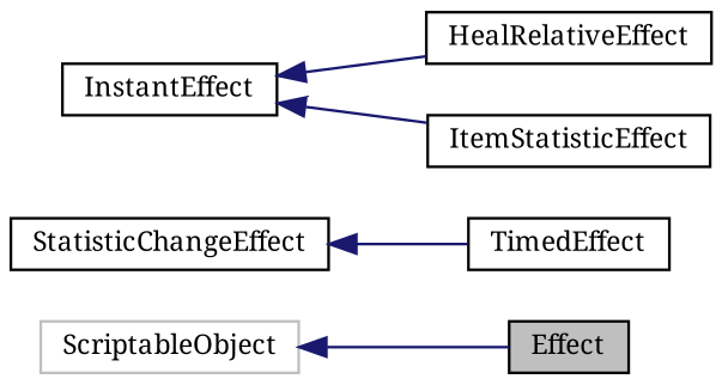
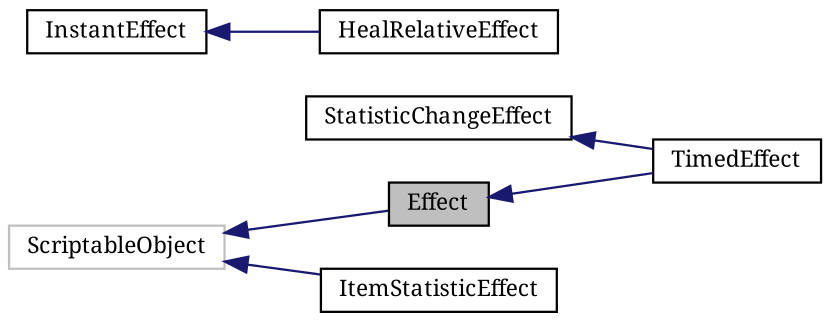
  digraph {
    fontname="Noto Serif"
    rankdir=LR
    node [color=black fontname="Noto Serif" fontsize=10 shape=record]
    edge [color=midnightblue dir=back fontname="Noto Serif" fontsize=10 labelfontname=Helvetica labelfontsize=10 style=solid]
    n1 [fillcolor=grey75 fontcolor=black height=0.2 label=Effect style=filled width=0.4]
    n2 [height=0.2 label=TimedEffect width=0.4]
    n3 [height=0.2 label=InstantEffect width=0.4]
    n4 [height=0.2 label=HealRelativeEffect width=0.4]
    n5 [height=0.2 label=ItemStatisticEffect width=0.4]
    n6 [color=grey75 height=0.2 label=ScriptableObject width=0.4]
    n7 [height=0.2 label=StatisticChangeEffect width=0.4]
+   n1 -> n2
    n3 -> n4
-   n3 -> n5
+   n6 -> n5
    n6 -> n1
    n7 -> n2
  }
